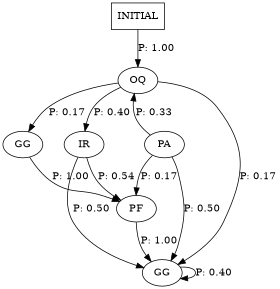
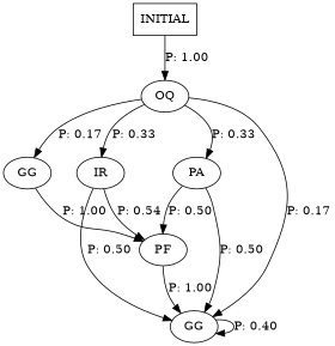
  digraph {
    n1 [label=GG]
    n2 [label=PF]
    n3 [label=GG]
    n4 [label=IR]
    n5 [label=OQ]
    n6 [label=PA]
    n7 [label=INITIAL shape=box]
    n1 -> n2 [label="P: 1.00"]
    n2 -> n3 [label="P: 1.00"]
    n3 -> n3 [label="P: 0.40"]
    n4 -> n2 [label="P: 0.54"]
    n4 -> n3 [label="P: 0.50"]
    n5 -> n1 [label="P: 0.17"]
    n5 -> n3 [label="P: 0.17"]
-   n5 -> n4 [label="P: 0.40"]
-   n6 -> n5 [label="P: 0.33"]
-   n6 -> n2 [label="P: 0.17"]
+   n5 -> n4 [label="P: 0.33"]
+   n5 -> n6 [label="P: 0.33"]
+   n6 -> n2 [label="P: 0.50"]
    n6 -> n3 [label="P: 0.50"]
    n7 -> n5 [label="P: 1.00"]
  }
